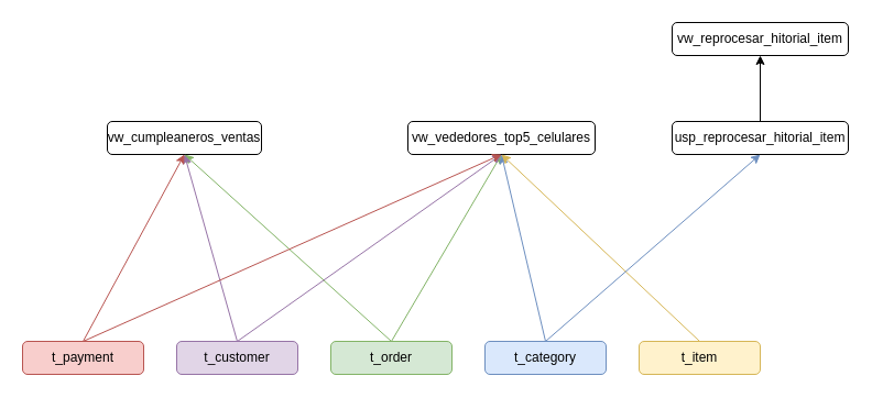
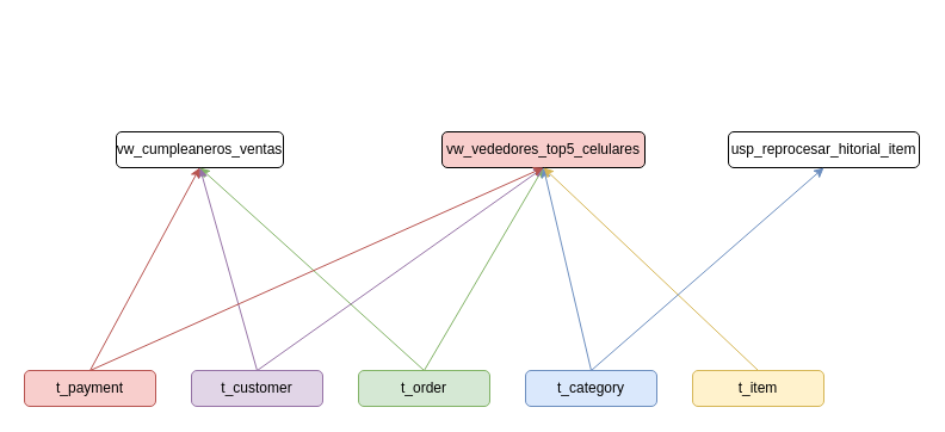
  <mxCell id="0" />
  <mxCell id="1" parent="0" />
  <mxCell id="2" value="t_category" style="rounded=1;whiteSpace=wrap;html=1;fillColor=#dae8fc;strokeColor=#6c8ebf;" vertex="1" parent="1"><mxGeometry x="440" y="310" width="110" height="30" as="geometry" /></mxCell>
  <mxCell id="3" value="t_order" style="rounded=1;whiteSpace=wrap;html=1;fillColor=#d5e8d4;strokeColor=#82b366;" vertex="1" parent="1"><mxGeometry x="300" y="310" width="110" height="30" as="geometry" /></mxCell>
  <mxCell id="4" value="t_item" style="rounded=1;whiteSpace=wrap;html=1;fillColor=#fff2cc;strokeColor=#d6b656;" vertex="1" parent="1"><mxGeometry x="580" y="310" width="110" height="30" as="geometry" /></mxCell>
  <mxCell id="5" value="t_customer" style="rounded=1;whiteSpace=wrap;html=1;fillColor=#e1d5e7;strokeColor=#9673a6;" vertex="1" parent="1"><mxGeometry x="160" y="310" width="110" height="30" as="geometry" /></mxCell>
  <mxCell id="6" value="vw_cumpleaneros_ventas" style="rounded=1;whiteSpace=wrap;html=1;" vertex="1" parent="1"><mxGeometry x="97" y="110" width="140" height="30" as="geometry" /></mxCell>
- <mxCell id="7" value="vw_vededores_top5_celulares" style="rounded=1;whiteSpace=wrap;html=1;" vertex="1" parent="1"><mxGeometry x="370" y="110" width="170" height="30" as="geometry" /></mxCell>
+ <mxCell id="7" value="vw_vededores_top5_celulares" style="rounded=1;whiteSpace=wrap;html=1;fillColor=#f8cecc;" vertex="1" parent="1"><mxGeometry x="370" y="110" width="170" height="30" as="geometry" /></mxCell>
  <mxCell id="8" style="edgeStyle=orthogonalEdgeStyle;rounded=0;orthogonalLoop=1;jettySize=auto;html=1;exitX=0.5;exitY=1;exitDx=0;exitDy=0;" edge="1" parent="1" source="6" target="6"><mxGeometry relative="1" as="geometry" /></mxCell>
  <mxCell id="9" value="" style="endArrow=classic;html=1;rounded=0;exitX=0.5;exitY=0;exitDx=0;exitDy=0;entryX=0.5;entryY=1;entryDx=0;entryDy=0;fillColor=#d5e8d4;strokeColor=#82b366;" edge="1" parent="1" source="3" target="7"><mxGeometry width="50" height="50" relative="1" as="geometry"><mxPoint x="290" y="320" as="sourcePoint" /><mxPoint x="380" y="210" as="targetPoint" /></mxGeometry></mxCell>
  <mxCell id="10" value="" style="endArrow=classic;html=1;rounded=0;entryX=0.5;entryY=1;entryDx=0;entryDy=0;fillColor=#d5e8d4;strokeColor=#82b366;" edge="1" parent="1" target="6"><mxGeometry width="50" height="50" relative="1" as="geometry"><mxPoint x="355" y="310" as="sourcePoint" /><mxPoint x="340" y="270" as="targetPoint" /></mxGeometry></mxCell>
  <mxCell id="11" value="" style="endArrow=classic;html=1;rounded=0;entryX=0.5;entryY=1;entryDx=0;entryDy=0;exitX=0.5;exitY=0;exitDx=0;exitDy=0;fillColor=#e1d5e7;strokeColor=#9673a6;" edge="1" parent="1" source="5" target="7"><mxGeometry width="50" height="50" relative="1" as="geometry"><mxPoint x="210" y="310" as="sourcePoint" /><mxPoint x="340" y="180" as="targetPoint" /></mxGeometry></mxCell>
  <mxCell id="12" value="" style="endArrow=classic;html=1;rounded=0;entryX=0.5;entryY=1;entryDx=0;entryDy=0;exitX=0.5;exitY=0;exitDx=0;exitDy=0;fillColor=#e1d5e7;strokeColor=#9673a6;" edge="1" parent="1" source="5" target="6"><mxGeometry width="50" height="50" relative="1" as="geometry"><mxPoint x="220" y="310" as="sourcePoint" /><mxPoint x="340" y="270" as="targetPoint" /></mxGeometry></mxCell>
  <mxCell id="13" value="" style="endArrow=classic;html=1;rounded=0;exitX=0.5;exitY=0;exitDx=0;exitDy=0;entryX=0.5;entryY=1;entryDx=0;entryDy=0;fillColor=#dae8fc;strokeColor=#6c8ebf;" edge="1" parent="1" source="2" target="7"><mxGeometry width="50" height="50" relative="1" as="geometry"><mxPoint x="290" y="320" as="sourcePoint" /><mxPoint x="340" y="270" as="targetPoint" /></mxGeometry></mxCell>
- <mxCell id="14" value="vw_reprocesar_hitorial_item" style="rounded=1;whiteSpace=wrap;html=1;" vertex="1" parent="1"><mxGeometry x="610" y="20" width="160" height="30" as="geometry" /></mxCell>
  <mxCell id="15" value="" style="endArrow=classic;html=1;rounded=0;exitX=0.5;exitY=0;exitDx=0;exitDy=0;entryX=0.5;entryY=1;entryDx=0;entryDy=0;fillColor=#fff2cc;strokeColor=#d6b656;" edge="1" parent="1" source="4" target="7"><mxGeometry width="50" height="50" relative="1" as="geometry"><mxPoint x="290" y="320" as="sourcePoint" /><mxPoint x="340" y="270" as="targetPoint" /></mxGeometry></mxCell>
- <mxCell id="16" style="edgeStyle=orthogonalEdgeStyle;rounded=0;orthogonalLoop=1;jettySize=auto;html=1;" edge="1" parent="1" source="17" target="14"><mxGeometry relative="1" as="geometry" /></mxCell>
  <mxCell id="17" value="usp_reprocesar_hitorial_item" style="rounded=1;whiteSpace=wrap;html=1;" vertex="1" parent="1"><mxGeometry x="610" y="110" width="160" height="30" as="geometry" /></mxCell>
  <mxCell id="18" value="" style="endArrow=classic;html=1;rounded=0;exitX=0.5;exitY=0;exitDx=0;exitDy=0;entryX=0.5;entryY=1;entryDx=0;entryDy=0;fillColor=#dae8fc;strokeColor=#6c8ebf;" edge="1" parent="1" source="2" target="17"><mxGeometry width="50" height="50" relative="1" as="geometry"><mxPoint x="290" y="150" as="sourcePoint" /><mxPoint x="340" y="100" as="targetPoint" /></mxGeometry></mxCell>
  <mxCell id="19" value="t_payment" style="rounded=1;whiteSpace=wrap;html=1;fillColor=#f8cecc;strokeColor=#b85450;" vertex="1" parent="1"><mxGeometry x="20" y="310" width="110" height="30" as="geometry" /></mxCell>
  <mxCell id="20" value="" style="endArrow=classic;html=1;rounded=0;exitX=0.5;exitY=0;exitDx=0;exitDy=0;entryX=0.5;entryY=1;entryDx=0;entryDy=0;fillColor=#f8cecc;strokeColor=#b85450;" edge="1" parent="1" source="19" target="6"><mxGeometry width="50" height="50" relative="1" as="geometry"><mxPoint x="290" y="150" as="sourcePoint" /><mxPoint x="340" y="100" as="targetPoint" /></mxGeometry></mxCell>
  <mxCell id="21" value="" style="endArrow=classic;html=1;rounded=0;exitX=0.5;exitY=0;exitDx=0;exitDy=0;entryX=0.5;entryY=1;entryDx=0;entryDy=0;fillColor=#f8cecc;strokeColor=#b85450;" edge="1" parent="1" source="19" target="7"><mxGeometry width="50" height="50" relative="1" as="geometry"><mxPoint x="290" y="150" as="sourcePoint" /><mxPoint x="340" y="100" as="targetPoint" /></mxGeometry></mxCell>
